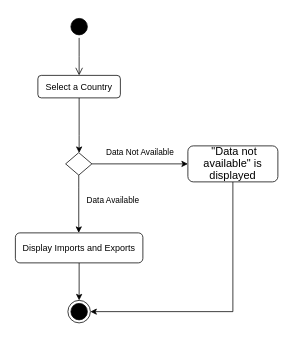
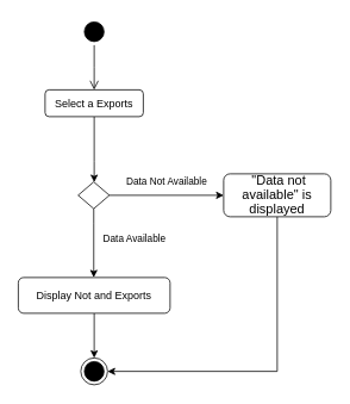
  <mxCell id="0" />
  <mxCell id="1" parent="0" />
  <mxCell id="2" value="" style="ellipse;shape=startState;fillColor=#000000;" parent="1" vertex="1"><mxGeometry x="90" y="20" width="30" height="30" as="geometry" /></mxCell>
  <mxCell id="3" value="" style="edgeStyle=elbowEdgeStyle;elbow=horizontal;verticalAlign=bottom;endArrow=open;endSize=8;endFill=1;rounded=0" parent="1" source="2" target="5" edge="1"><mxGeometry x="570" y="230" as="geometry"><mxPoint x="105" y="90" as="targetPoint" /></mxGeometry></mxCell>
  <mxCell id="4" style="edgeStyle=orthogonalEdgeStyle;rounded=0;orthogonalLoop=1;jettySize=auto;html=1;exitX=0.5;exitY=1;exitDx=0;exitDy=0;" parent="1" source="5" target="10" edge="1"><mxGeometry relative="1" as="geometry"><Array as="points"><mxPoint x="105" y="180" /><mxPoint x="105" y="180" /></Array></mxGeometry></mxCell>
- <mxCell id="5" value="Select a Country" style="rounded=1;" parent="1" vertex="1"><mxGeometry x="50" y="100" width="110" height="30" as="geometry" /></mxCell>
+ <mxCell id="5" value="Select a Exports" style="rounded=1;" parent="1" vertex="1"><mxGeometry x="50" y="100" width="110" height="30" as="geometry" /></mxCell>
  <mxCell id="6" style="edgeStyle=orthogonalEdgeStyle;rounded=0;orthogonalLoop=1;jettySize=auto;html=1;exitX=0.5;exitY=1;exitDx=0;exitDy=0;strokeColor=#000000;" parent="1" source="7" target="13" edge="1"><mxGeometry relative="1" as="geometry" /></mxCell>
- <mxCell id="7" value="Display Imports and Exports" style="rounded=1;" parent="1" vertex="1"><mxGeometry x="20" y="310" width="170" height="40" as="geometry" /></mxCell>
+ <mxCell id="7" value="Display Not and Exports" style="rounded=1;" parent="1" vertex="1"><mxGeometry x="20" y="310" width="170" height="40" as="geometry" /></mxCell>
  <mxCell id="8" value="Data Available" style="edgeStyle=orthogonalEdgeStyle;rounded=0;orthogonalLoop=1;jettySize=auto;html=1;strokeColor=#000000;" parent="1" source="10" target="7" edge="1"><mxGeometry x="-0.111" y="45" relative="1" as="geometry"><Array as="points"><mxPoint x="105" y="250" /><mxPoint x="105" y="250" /></Array><mxPoint as="offset" /></mxGeometry></mxCell>
  <mxCell id="9" value="Data Not Available" style="edgeStyle=orthogonalEdgeStyle;rounded=0;orthogonalLoop=1;jettySize=auto;html=1;strokeColor=#000000;" parent="1" source="10" target="12" edge="1"><mxGeometry x="-0.021" y="15" relative="1" as="geometry"><mxPoint x="1" as="offset" /></mxGeometry></mxCell>
  <mxCell id="10" value="" style="rhombus;whiteSpace=wrap;html=1;" parent="1" vertex="1"><mxGeometry x="87" y="203" width="35" height="30" as="geometry" /></mxCell>
  <mxCell id="11" style="edgeStyle=orthogonalEdgeStyle;rounded=0;orthogonalLoop=1;jettySize=auto;html=1;entryX=1;entryY=0.5;entryDx=0;entryDy=0;" edge="1" parent="1" source="12" target="13"><mxGeometry relative="1" as="geometry"><Array as="points"><mxPoint x="310" y="415" /></Array></mxGeometry></mxCell>
  <mxCell id="12" value="&lt;span style=&quot;font-size: 11.0pt ; line-height: 107% ; font-family: &amp;#34;calibri&amp;#34; , sans-serif&quot;&gt;&amp;nbsp;&quot;Data not available&quot; is displayed&lt;br&gt;&lt;/span&gt;" style="rounded=1;whiteSpace=wrap;html=1;strokeColor=#000000;fillColor=#FFFFFF;" parent="1" vertex="1"><mxGeometry x="250" y="194" width="120" height="48" as="geometry" /></mxCell>
  <mxCell id="13" value="" style="ellipse;html=1;shape=endState;fillColor=#000000;rounded=1;" parent="1" vertex="1"><mxGeometry x="90" y="400" width="30" height="30" as="geometry" /></mxCell>
